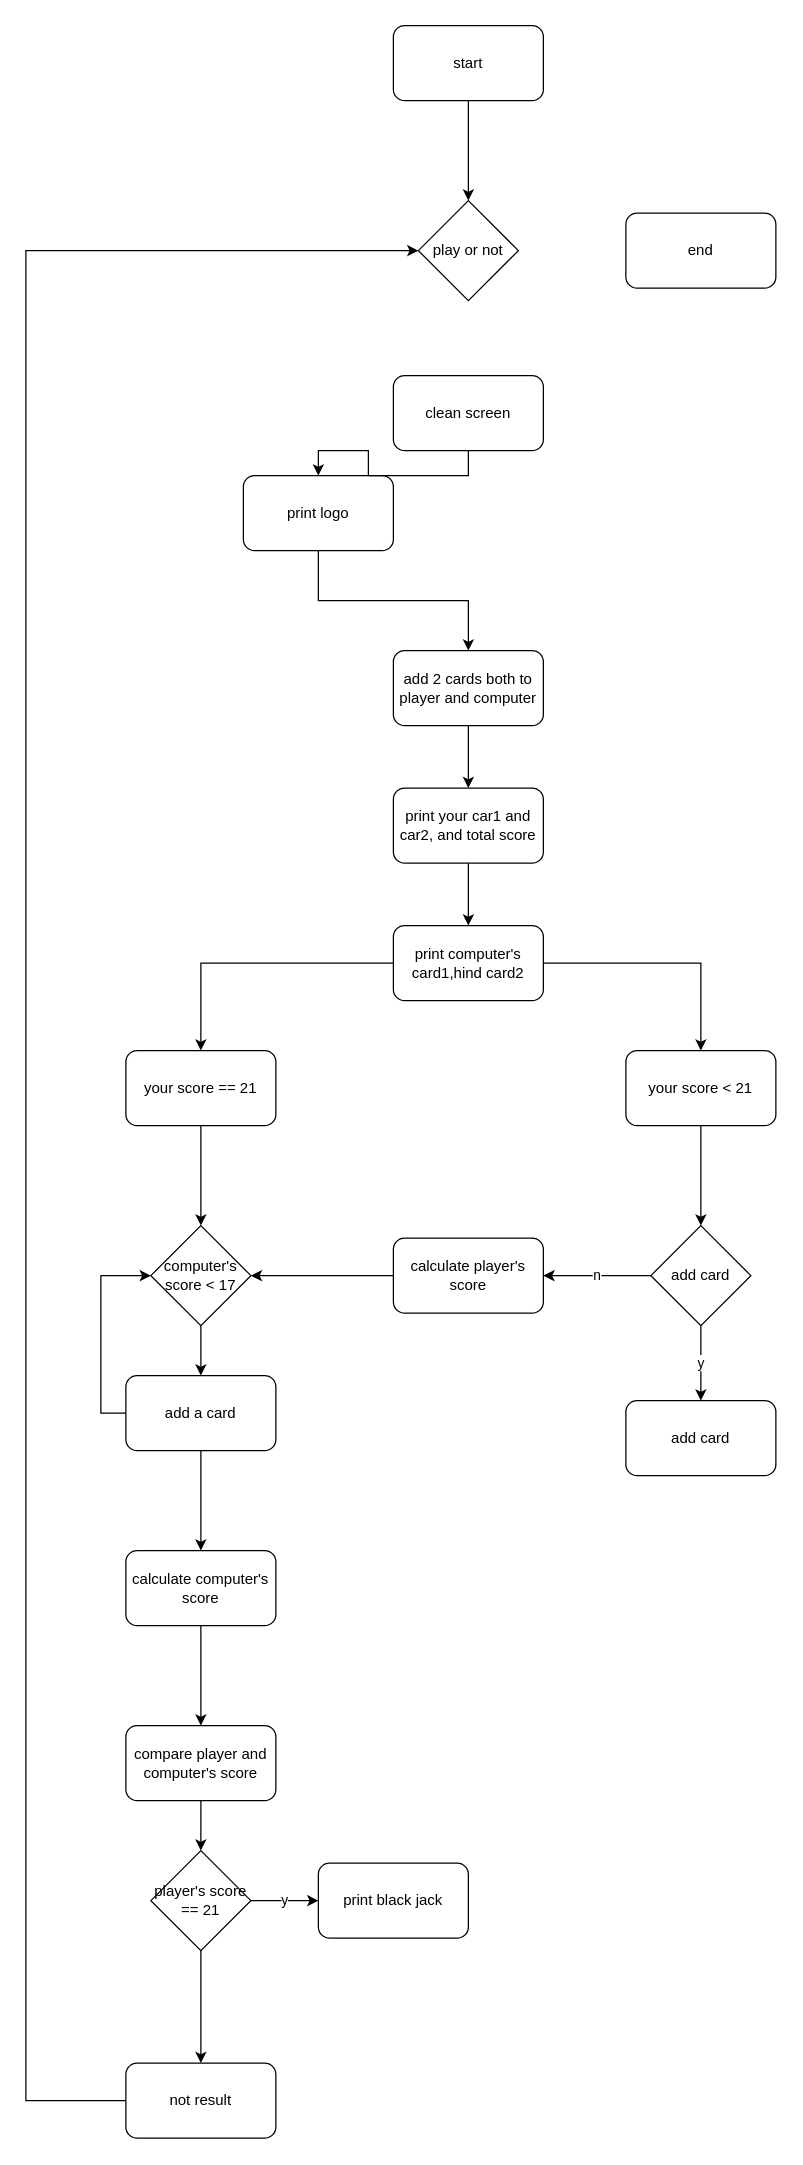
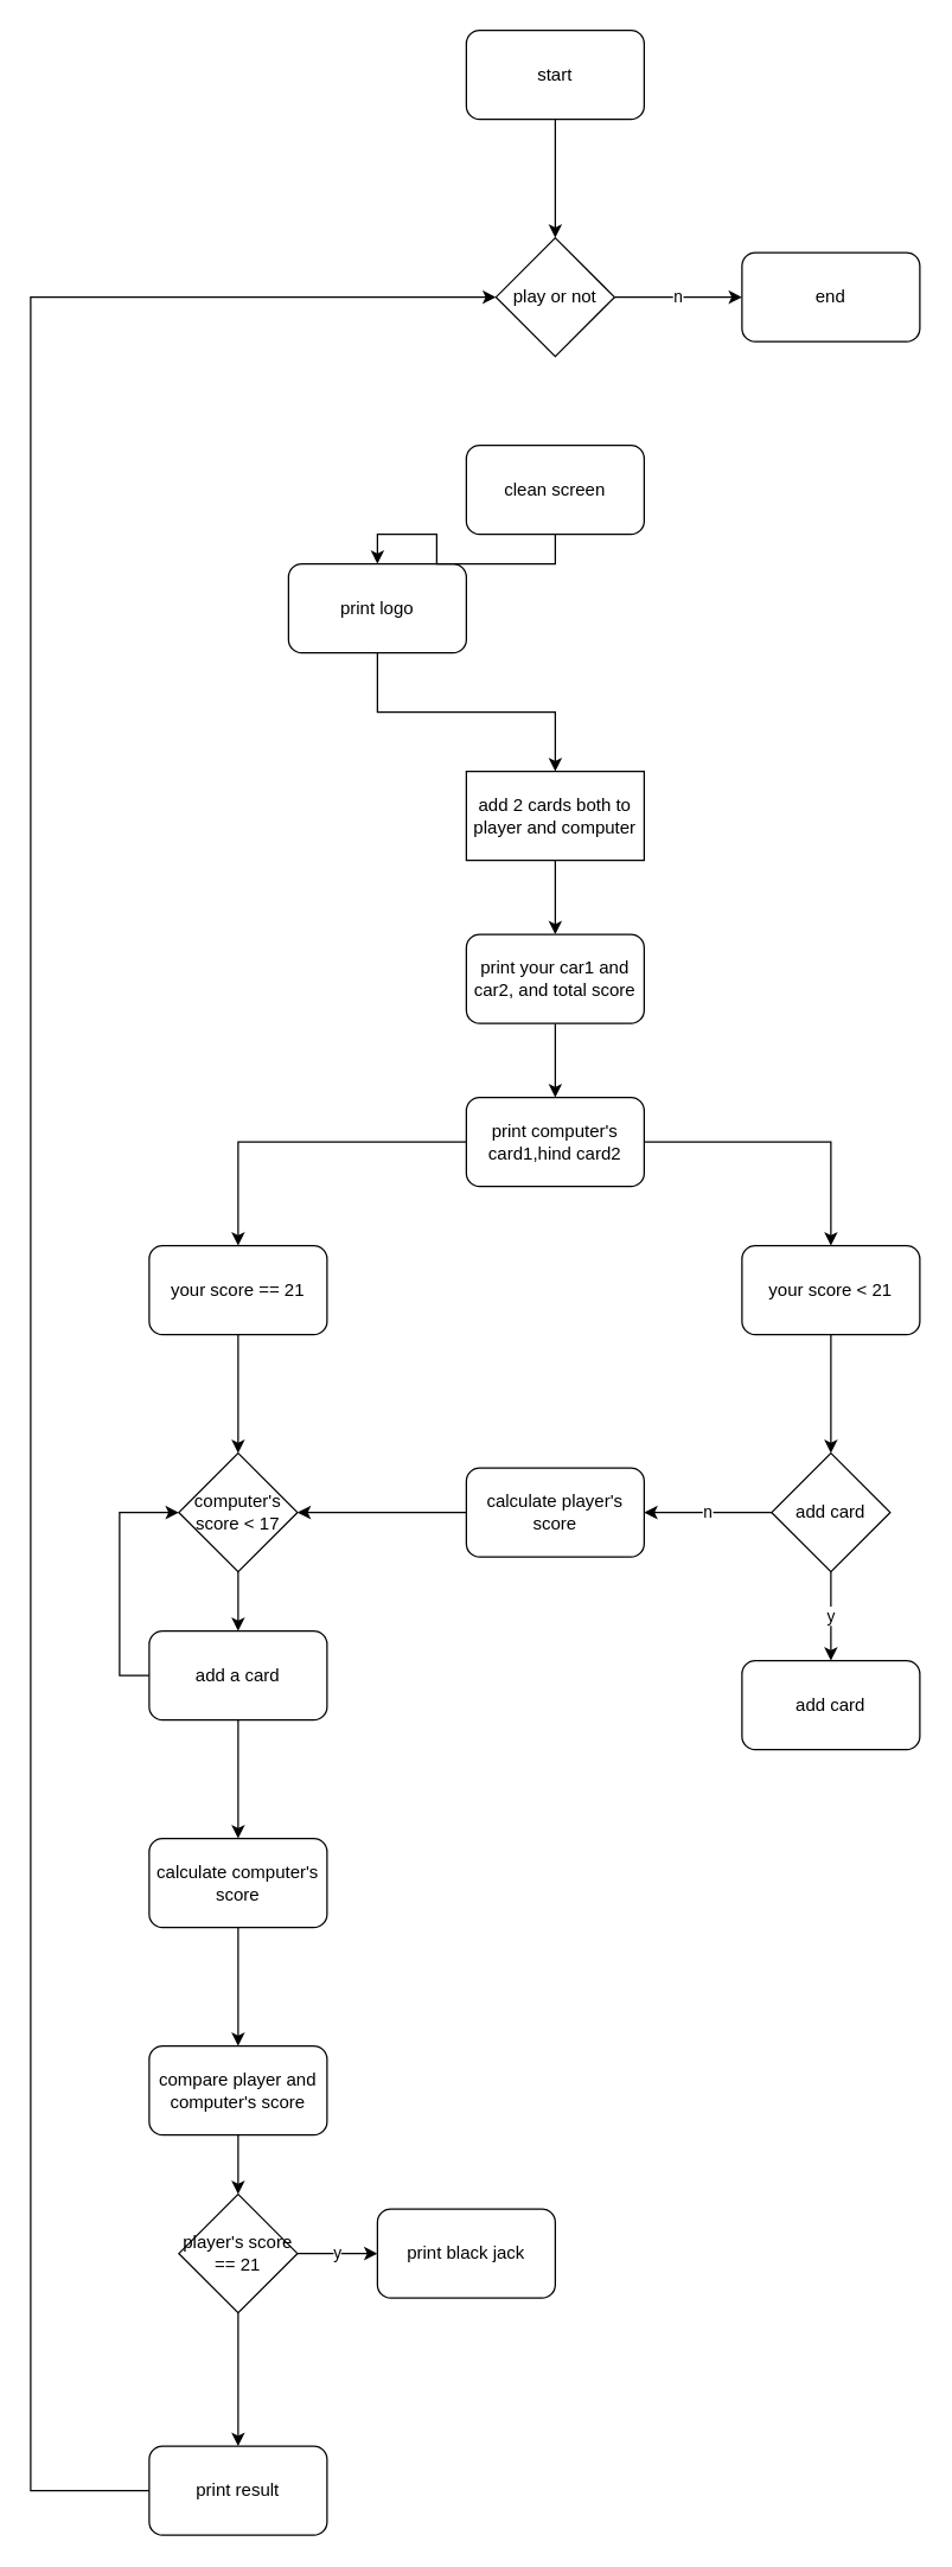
  <mxCell id="0" />
  <mxCell id="1" parent="0" />
  <mxCell id="2" value="" style="edgeStyle=orthogonalEdgeStyle;rounded=0;orthogonalLoop=1;jettySize=auto;html=1;" edge="1" parent="1" source="3"><mxGeometry relative="1" as="geometry"><mxPoint x="374" y="160" as="targetPoint" /></mxGeometry></mxCell>
  <mxCell id="3" value="start" style="rounded=1;whiteSpace=wrap;html=1;" vertex="1" parent="1"><mxGeometry x="314" y="20" width="120" height="60" as="geometry" /></mxCell>
+ <mxCell id="4" value="n" style="edgeStyle=orthogonalEdgeStyle;rounded=0;orthogonalLoop=1;jettySize=auto;html=1;" edge="1" parent="1" source="5" target="6"><mxGeometry relative="1" as="geometry" /></mxCell>
  <mxCell id="5" value="play or not" style="rhombus;whiteSpace=wrap;html=1;" vertex="1" parent="1"><mxGeometry x="334" y="160" width="80" height="80" as="geometry" /></mxCell>
  <mxCell id="6" value="end" style="rounded=1;whiteSpace=wrap;html=1;" vertex="1" parent="1"><mxGeometry x="500" y="170" width="120" height="60" as="geometry" /></mxCell>
  <mxCell id="7" style="edgeStyle=orthogonalEdgeStyle;rounded=0;orthogonalLoop=1;jettySize=auto;html=1;entryX=0.5;entryY=0;entryDx=0;entryDy=0;" edge="1" parent="1" source="8" target="15"><mxGeometry relative="1" as="geometry" /></mxCell>
  <mxCell id="8" value="print logo" style="rounded=1;whiteSpace=wrap;html=1;" vertex="1" parent="1"><mxGeometry x="194" y="380" width="120" height="60" as="geometry" /></mxCell>
  <mxCell id="9" value="" style="edgeStyle=orthogonalEdgeStyle;rounded=0;orthogonalLoop=1;jettySize=auto;html=1;" edge="1" parent="1" source="10" target="13"><mxGeometry relative="1" as="geometry" /></mxCell>
  <mxCell id="10" value="print your car1 and&lt;br&gt;car2, and total score" style="whiteSpace=wrap;html=1;rounded=1;" vertex="1" parent="1"><mxGeometry x="314" y="630" width="120" height="60" as="geometry" /></mxCell>
  <mxCell id="11" value="" style="edgeStyle=orthogonalEdgeStyle;rounded=0;orthogonalLoop=1;jettySize=auto;html=1;" edge="1" parent="1" source="13" target="17"><mxGeometry relative="1" as="geometry" /></mxCell>
  <mxCell id="12" style="edgeStyle=orthogonalEdgeStyle;rounded=0;orthogonalLoop=1;jettySize=auto;html=1;" edge="1" parent="1" source="13" target="19"><mxGeometry relative="1" as="geometry" /></mxCell>
  <mxCell id="13" value="print computer's card1,hind card2" style="whiteSpace=wrap;html=1;rounded=1;" vertex="1" parent="1"><mxGeometry x="314" y="740" width="120" height="60" as="geometry" /></mxCell>
  <mxCell id="14" style="edgeStyle=orthogonalEdgeStyle;rounded=0;orthogonalLoop=1;jettySize=auto;html=1;" edge="1" parent="1" source="15" target="10"><mxGeometry relative="1" as="geometry" /></mxCell>
- <mxCell id="15" value="add 2 cards both to player and computer&lt;br&gt;" style="rounded=1;whiteSpace=wrap;html=1;" vertex="1" parent="1"><mxGeometry x="314" y="520" width="120" height="60" as="geometry" /></mxCell>
+ <mxCell id="15" value="add 2 cards both to player and computer&lt;br&gt;" style="whiteSpace=wrap;html=1;rounded=0;" vertex="1" parent="1"><mxGeometry x="314" y="520" width="120" height="60" as="geometry" /></mxCell>
  <mxCell id="16" value="" style="edgeStyle=orthogonalEdgeStyle;rounded=0;orthogonalLoop=1;jettySize=auto;html=1;" edge="1" parent="1" source="17"><mxGeometry relative="1" as="geometry"><mxPoint x="160" y="980" as="targetPoint" /></mxGeometry></mxCell>
  <mxCell id="17" value="your score == 21" style="whiteSpace=wrap;html=1;rounded=1;" vertex="1" parent="1"><mxGeometry x="100" y="840" width="120" height="60" as="geometry" /></mxCell>
  <mxCell id="18" value="" style="edgeStyle=orthogonalEdgeStyle;rounded=0;orthogonalLoop=1;jettySize=auto;html=1;" edge="1" parent="1" source="19"><mxGeometry relative="1" as="geometry"><mxPoint x="560" y="980" as="targetPoint" /></mxGeometry></mxCell>
  <mxCell id="19" value="your score &amp;lt; 21" style="rounded=1;whiteSpace=wrap;html=1;" vertex="1" parent="1"><mxGeometry x="500" y="840" width="120" height="60" as="geometry" /></mxCell>
  <mxCell id="20" value="" style="edgeStyle=orthogonalEdgeStyle;rounded=0;orthogonalLoop=1;jettySize=auto;html=1;" edge="1" parent="1" source="21" target="24"><mxGeometry relative="1" as="geometry" /></mxCell>
  <mxCell id="21" value="computer's score &amp;lt; 17" style="rhombus;whiteSpace=wrap;html=1;" vertex="1" parent="1"><mxGeometry x="120" y="980" width="80" height="80" as="geometry" /></mxCell>
  <mxCell id="22" style="edgeStyle=orthogonalEdgeStyle;rounded=0;orthogonalLoop=1;jettySize=auto;html=1;exitX=0;exitY=0.5;exitDx=0;exitDy=0;entryX=0;entryY=0.5;entryDx=0;entryDy=0;" edge="1" parent="1" source="24" target="21"><mxGeometry relative="1" as="geometry" /></mxCell>
  <mxCell id="23" value="" style="edgeStyle=orthogonalEdgeStyle;rounded=0;orthogonalLoop=1;jettySize=auto;html=1;" edge="1" parent="1" source="24" target="26"><mxGeometry relative="1" as="geometry" /></mxCell>
  <mxCell id="24" value="add a card" style="rounded=1;whiteSpace=wrap;html=1;" vertex="1" parent="1"><mxGeometry x="100" y="1100" width="120" height="60" as="geometry" /></mxCell>
  <mxCell id="25" value="" style="edgeStyle=orthogonalEdgeStyle;rounded=0;orthogonalLoop=1;jettySize=auto;html=1;" edge="1" parent="1" source="26" target="28"><mxGeometry relative="1" as="geometry" /></mxCell>
  <mxCell id="26" value="calculate computer's score" style="rounded=1;whiteSpace=wrap;html=1;" vertex="1" parent="1"><mxGeometry x="100" y="1240" width="120" height="60" as="geometry" /></mxCell>
  <mxCell id="27" value="" style="edgeStyle=orthogonalEdgeStyle;rounded=0;orthogonalLoop=1;jettySize=auto;html=1;" edge="1" parent="1" source="28" target="38"><mxGeometry relative="1" as="geometry" /></mxCell>
  <mxCell id="28" value="compare player and computer's score" style="whiteSpace=wrap;html=1;rounded=1;" vertex="1" parent="1"><mxGeometry x="100" y="1380" width="120" height="60" as="geometry" /></mxCell>
  <mxCell id="29" value="" style="edgeStyle=orthogonalEdgeStyle;rounded=0;orthogonalLoop=1;jettySize=auto;html=1;" edge="1" parent="1" source="30" target="8"><mxGeometry relative="1" as="geometry" /></mxCell>
  <mxCell id="30" value="clean screen" style="rounded=1;whiteSpace=wrap;html=1;" vertex="1" parent="1"><mxGeometry x="314" y="300" width="120" height="60" as="geometry" /></mxCell>
  <mxCell id="31" value="n" style="edgeStyle=orthogonalEdgeStyle;rounded=0;orthogonalLoop=1;jettySize=auto;html=1;" edge="1" parent="1" source="33" target="35"><mxGeometry relative="1" as="geometry" /></mxCell>
  <mxCell id="32" value="y" style="edgeStyle=orthogonalEdgeStyle;rounded=0;orthogonalLoop=1;jettySize=auto;html=1;" edge="1" parent="1" source="33" target="42"><mxGeometry relative="1" as="geometry" /></mxCell>
  <mxCell id="33" value="add card" style="rhombus;whiteSpace=wrap;html=1;" vertex="1" parent="1"><mxGeometry x="520" y="980" width="80" height="80" as="geometry" /></mxCell>
  <mxCell id="34" style="edgeStyle=orthogonalEdgeStyle;rounded=0;orthogonalLoop=1;jettySize=auto;html=1;entryX=1;entryY=0.5;entryDx=0;entryDy=0;" edge="1" parent="1" source="35" target="21"><mxGeometry relative="1" as="geometry" /></mxCell>
  <mxCell id="35" value="calculate player's&lt;br&gt;score" style="rounded=1;whiteSpace=wrap;html=1;" vertex="1" parent="1"><mxGeometry x="314" y="990" width="120" height="60" as="geometry" /></mxCell>
  <mxCell id="36" value="y" style="edgeStyle=orthogonalEdgeStyle;rounded=0;orthogonalLoop=1;jettySize=auto;html=1;" edge="1" parent="1" source="38" target="39"><mxGeometry relative="1" as="geometry" /></mxCell>
  <mxCell id="37" value="" style="edgeStyle=orthogonalEdgeStyle;rounded=0;orthogonalLoop=1;jettySize=auto;html=1;" edge="1" parent="1" source="38" target="41"><mxGeometry relative="1" as="geometry" /></mxCell>
  <mxCell id="38" value="player's score == 21" style="rhombus;whiteSpace=wrap;html=1;" vertex="1" parent="1"><mxGeometry x="120" y="1480" width="80" height="80" as="geometry" /></mxCell>
  <mxCell id="39" value="print black jack" style="rounded=1;whiteSpace=wrap;html=1;" vertex="1" parent="1"><mxGeometry x="254" y="1490" width="120" height="60" as="geometry" /></mxCell>
  <mxCell id="40" style="edgeStyle=orthogonalEdgeStyle;rounded=0;orthogonalLoop=1;jettySize=auto;html=1;entryX=0;entryY=0.5;entryDx=0;entryDy=0;" edge="1" parent="1" source="41" target="5"><mxGeometry relative="1" as="geometry"><Array as="points"><mxPoint x="20" y="1680" /><mxPoint x="20" y="200" /></Array></mxGeometry></mxCell>
- <mxCell id="41" value="not result" style="rounded=1;whiteSpace=wrap;html=1;" vertex="1" parent="1"><mxGeometry x="100" y="1650" width="120" height="60" as="geometry" /></mxCell>
+ <mxCell id="41" value="print result" style="rounded=1;whiteSpace=wrap;html=1;" vertex="1" parent="1"><mxGeometry x="100" y="1650" width="120" height="60" as="geometry" /></mxCell>
  <mxCell id="42" value="add card" style="rounded=1;whiteSpace=wrap;html=1;" vertex="1" parent="1"><mxGeometry x="500" y="1120" width="120" height="60" as="geometry" /></mxCell>
